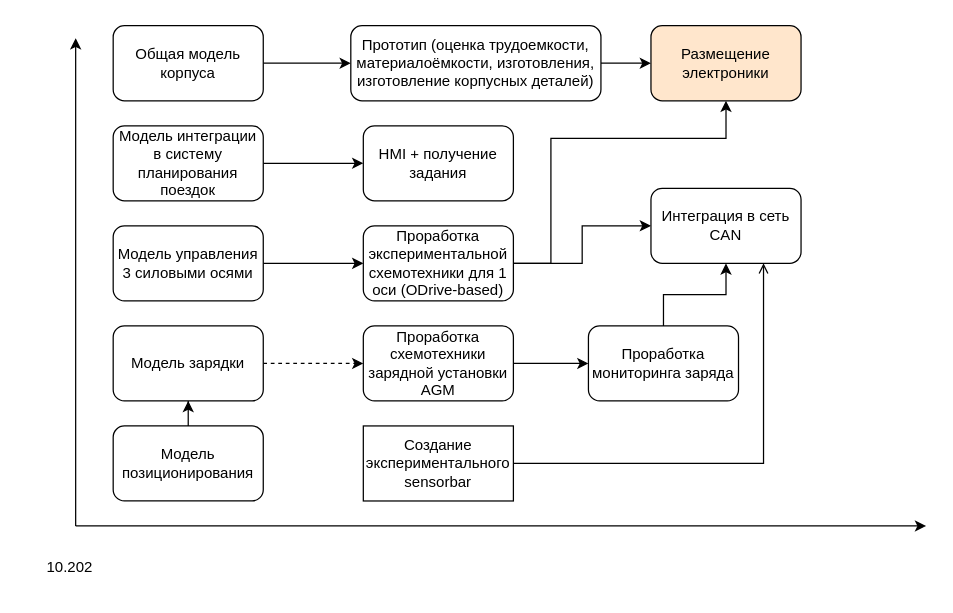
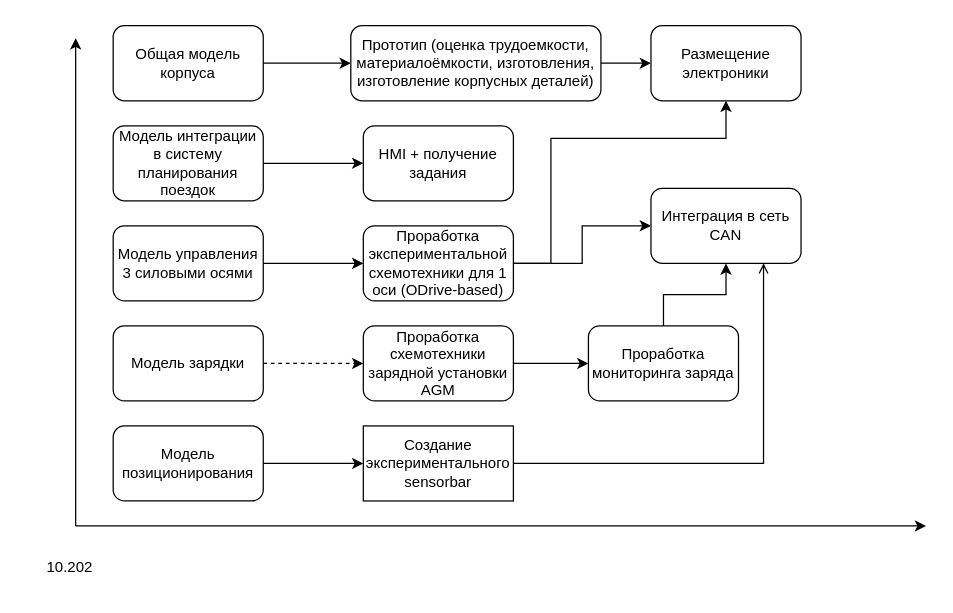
  <mxCell id="0" />
  <mxCell id="1" parent="0" />
  <mxCell id="2" value="" style="endArrow=classic;html=1;rounded=0;" edge="1" parent="1"><mxGeometry width="50" height="50" relative="1" as="geometry"><mxPoint x="60" y="420" as="sourcePoint" /><mxPoint x="740" y="420" as="targetPoint" /></mxGeometry></mxCell>
  <mxCell id="3" value="" style="endArrow=classic;html=1;rounded=0;" edge="1" parent="1"><mxGeometry width="50" height="50" relative="1" as="geometry"><mxPoint x="60" y="420" as="sourcePoint" /><mxPoint x="60" y="30" as="targetPoint" /></mxGeometry></mxCell>
  <mxCell id="4" value="" style="edgeStyle=orthogonalEdgeStyle;rounded=0;orthogonalLoop=1;jettySize=auto;html=1;" edge="1" parent="1" source="5" target="13"><mxGeometry relative="1" as="geometry" /></mxCell>
  <mxCell id="5" value="Общая модель корпуса" style="rounded=1;whiteSpace=wrap;html=1;" vertex="1" parent="1"><mxGeometry x="90" y="20" width="120" height="60" as="geometry" /></mxCell>
  <mxCell id="6" value="" style="edgeStyle=orthogonalEdgeStyle;rounded=0;orthogonalLoop=1;jettySize=auto;html=1;" edge="1" parent="1" source="7" target="16"><mxGeometry relative="1" as="geometry" /></mxCell>
  <mxCell id="7" value="Модель управления 3 силовыми осями" style="rounded=1;whiteSpace=wrap;html=1;" vertex="1" parent="1"><mxGeometry x="90" y="180" width="120" height="60" as="geometry" /></mxCell>
- <mxCell id="8" value="" style="edgeStyle=orthogonalEdgeStyle;rounded=0;orthogonalLoop=1;jettySize=auto;html=1;" edge="1" parent="1" source="9" target="11"><mxGeometry relative="1" as="geometry" /></mxCell>
+ <mxCell id="8" value="" style="edgeStyle=orthogonalEdgeStyle;rounded=0;orthogonalLoop=1;jettySize=auto;html=1;" edge="1" parent="1" source="9" target="23"><mxGeometry relative="1" as="geometry" /></mxCell>
  <mxCell id="9" value="Модель позиционирования" style="rounded=1;whiteSpace=wrap;html=1;" vertex="1" parent="1"><mxGeometry x="90" y="340" width="120" height="60" as="geometry" /></mxCell>
  <mxCell id="10" value="" style="edgeStyle=orthogonalEdgeStyle;rounded=0;orthogonalLoop=1;jettySize=auto;html=1;dashed=1;" edge="1" parent="1" source="11" target="19"><mxGeometry relative="1" as="geometry" /></mxCell>
  <mxCell id="11" value="Модель зарядки" style="rounded=1;whiteSpace=wrap;html=1;" vertex="1" parent="1"><mxGeometry x="90" y="260" width="120" height="60" as="geometry" /></mxCell>
  <mxCell id="12" value="" style="edgeStyle=orthogonalEdgeStyle;rounded=0;orthogonalLoop=1;jettySize=auto;html=1;" edge="1" parent="1" source="13" target="28"><mxGeometry relative="1" as="geometry" /></mxCell>
  <mxCell id="13" value="Прототип (оценка трудоемкости, материалоёмкости, изготовления, изготовление корпусных деталей)" style="rounded=1;whiteSpace=wrap;html=1;" vertex="1" parent="1"><mxGeometry x="280" y="20" width="200" height="60" as="geometry" /></mxCell>
  <mxCell id="14" value="" style="edgeStyle=orthogonalEdgeStyle;rounded=0;orthogonalLoop=1;jettySize=auto;html=1;" edge="1" parent="1" source="16" target="24"><mxGeometry relative="1" as="geometry" /></mxCell>
  <mxCell id="15" style="edgeStyle=orthogonalEdgeStyle;rounded=0;orthogonalLoop=1;jettySize=auto;html=1;entryX=0.5;entryY=1;entryDx=0;entryDy=0;" edge="1" parent="1" source="16" target="28"><mxGeometry relative="1" as="geometry"><mxPoint x="580" y="90" as="targetPoint" /><Array as="points"><mxPoint x="440" y="210" /><mxPoint x="440" y="110" /><mxPoint x="580" y="110" /></Array></mxGeometry></mxCell>
  <mxCell id="16" value="Проработка экспериментальной&lt;div&gt;схемотехники для 1 оси (ODrive-based)&lt;/div&gt;" style="rounded=1;whiteSpace=wrap;html=1;" vertex="1" parent="1"><mxGeometry x="290" y="180" width="120" height="60" as="geometry" /></mxCell>
  <mxCell id="17" value="10.202" style="text;html=1;align=center;verticalAlign=middle;resizable=0;points=[];autosize=1;strokeColor=none;fillColor=none;" vertex="1" parent="1"><mxGeometry x="20" y="438" width="70" height="30" as="geometry" /></mxCell>
  <mxCell id="18" value="" style="edgeStyle=orthogonalEdgeStyle;rounded=0;orthogonalLoop=1;jettySize=auto;html=1;" edge="1" parent="1" source="19" target="21"><mxGeometry relative="1" as="geometry" /></mxCell>
  <mxCell id="19" value="Проработка схемотехники зарядной установки AGM" style="rounded=1;whiteSpace=wrap;html=1;" vertex="1" parent="1"><mxGeometry x="290" y="260" width="120" height="60" as="geometry" /></mxCell>
  <mxCell id="20" value="" style="edgeStyle=orthogonalEdgeStyle;rounded=0;orthogonalLoop=1;jettySize=auto;html=1;" edge="1" parent="1" source="21" target="24"><mxGeometry relative="1" as="geometry" /></mxCell>
  <mxCell id="21" value="Проработка мониторинга заряда" style="rounded=1;whiteSpace=wrap;html=1;" vertex="1" parent="1"><mxGeometry x="470" y="260" width="120" height="60" as="geometry" /></mxCell>
  <mxCell id="22" style="edgeStyle=orthogonalEdgeStyle;rounded=0;orthogonalLoop=1;jettySize=auto;html=1;entryX=0.75;entryY=1;entryDx=0;entryDy=0;endArrow=open;" edge="1" parent="1" source="23" target="24"><mxGeometry relative="1" as="geometry" /></mxCell>
  <mxCell id="23" value="Создание экспериментального sensorbar" style="whiteSpace=wrap;html=1;rounded=0;" vertex="1" parent="1"><mxGeometry x="290" y="340" width="120" height="60" as="geometry" /></mxCell>
  <mxCell id="24" value="Интеграция в сеть CAN" style="rounded=1;whiteSpace=wrap;html=1;" vertex="1" parent="1"><mxGeometry x="520" y="150" width="120" height="60" as="geometry" /></mxCell>
  <mxCell id="25" style="edgeStyle=orthogonalEdgeStyle;rounded=0;orthogonalLoop=1;jettySize=auto;html=1;" edge="1" parent="1" source="26" target="27"><mxGeometry relative="1" as="geometry" /></mxCell>
  <mxCell id="26" value="Модель интеграции в систему планирования поездок" style="rounded=1;whiteSpace=wrap;html=1;" vertex="1" parent="1"><mxGeometry x="90" y="100" width="120" height="60" as="geometry" /></mxCell>
  <mxCell id="27" value="HMI + получение задания" style="rounded=1;whiteSpace=wrap;html=1;" vertex="1" parent="1"><mxGeometry x="290" y="100" width="120" height="60" as="geometry" /></mxCell>
- <mxCell id="28" value="Размещение электроники" style="rounded=1;whiteSpace=wrap;html=1;fillColor=#ffe6cc;" vertex="1" parent="1"><mxGeometry x="520" y="20" width="120" height="60" as="geometry" /></mxCell>
+ <mxCell id="28" value="Размещение электроники" style="rounded=1;whiteSpace=wrap;html=1;" vertex="1" parent="1"><mxGeometry x="520" y="20" width="120" height="60" as="geometry" /></mxCell>
